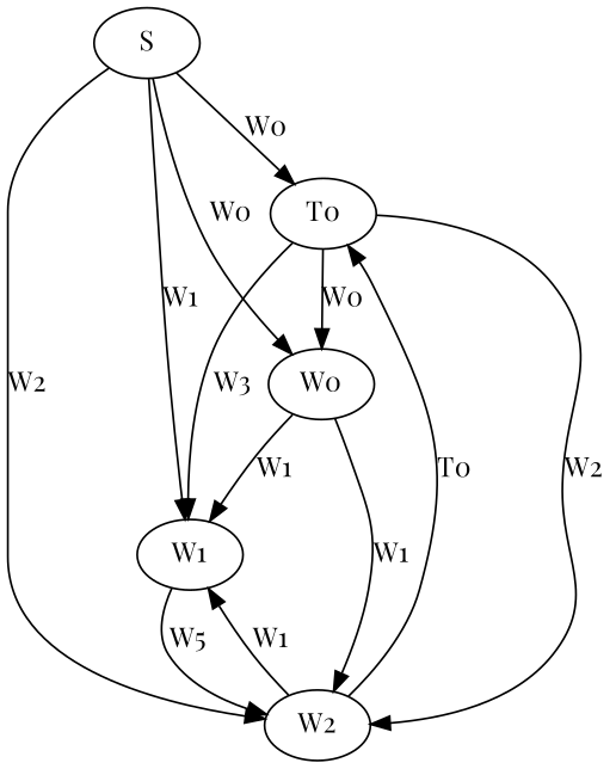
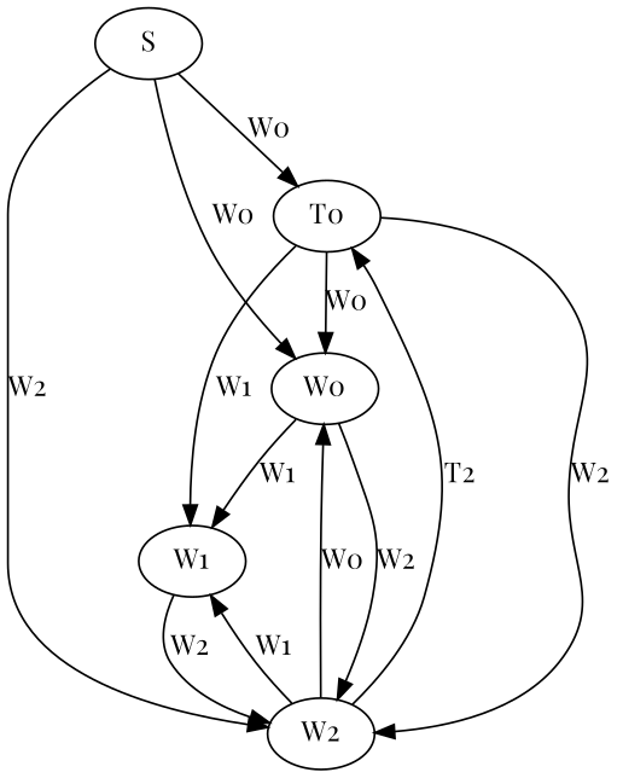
  strict digraph {
    fontname="Playfair Display"
    node [fontname="Playfair Display"]
    edge [action=W1 fontname="Playfair Display"]
    S [height=0.5 width=0.75]
    T0 [height=0.5 width=0.75]
    W0 [height=0.5 width=0.75]
    W1 [height=0.5 width=0.75]
    W2 [height=0.5 width=0.75]
    S -> T0 [action=T0 label=W0]
    S -> W0 [action=W0 label=W0]
-   S -> W1 [label=W1]
    S -> W2 [action=W2 label=W2]
    T0 -> W0 [action=W0 label=W0]
-   T0 -> W1 [label=W3]
+   T0 -> W1 [label=W1]
    T0 -> W2 [action=W2 label=W2]
    W0 -> W1 [label=W1]
-   W0 -> W2 [action=W2 label=W1]
-   W1 -> W2 [action=W2 label=W5]
-   W2 -> T0 [action=T0 label=T0]
+   W0 -> W2 [action=W2 label=W2]
+   W1 -> W2 [action=W2 label=W2]
+   W2 -> T0 [action=T0 label=T2]
+   W2 -> W0 [action=W0 label=W0]
    W2 -> W1 [label=W1]
  }
